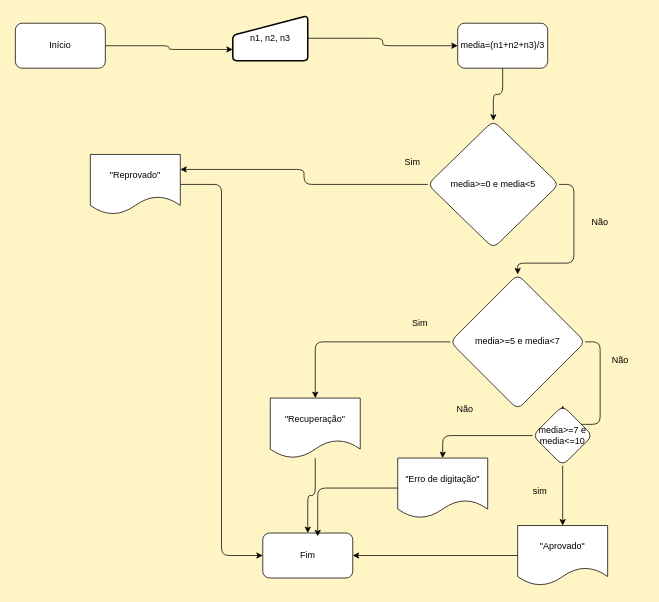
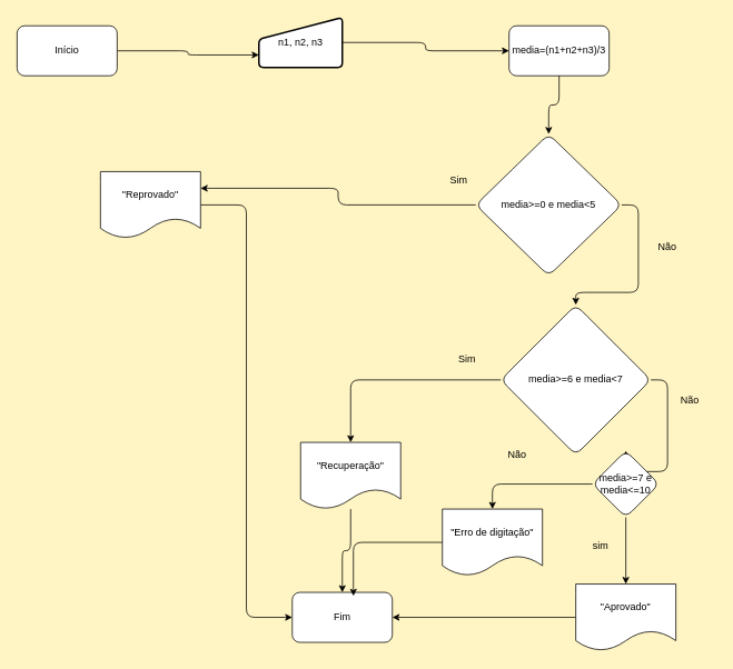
  <mxCell id="0" />
  <mxCell id="1" parent="0" />
  <mxCell id="2" style="edgeStyle=orthogonalEdgeStyle;rounded=1;orthogonalLoop=1;jettySize=auto;html=1;exitX=1;exitY=0.5;exitDx=0;exitDy=0;entryX=0;entryY=0.75;entryDx=0;entryDy=0;labelBackgroundColor=none;fontColor=default;" edge="1" parent="1" source="3" target="5"><mxGeometry relative="1" as="geometry" /></mxCell>
  <mxCell id="3" value="Início" style="rounded=1;whiteSpace=wrap;html=1;labelBackgroundColor=none;" vertex="1" parent="1"><mxGeometry x="20" y="30" width="120" height="60" as="geometry" /></mxCell>
  <mxCell id="4" style="edgeStyle=orthogonalEdgeStyle;rounded=1;orthogonalLoop=1;jettySize=auto;html=1;exitX=1;exitY=0.5;exitDx=0;exitDy=0;entryX=0;entryY=0.5;entryDx=0;entryDy=0;labelBackgroundColor=none;fontColor=default;" edge="1" parent="1" source="5" target="6"><mxGeometry relative="1" as="geometry" /></mxCell>
  <mxCell id="5" value="n1, n2, n3" style="html=1;strokeWidth=2;shape=manualInput;whiteSpace=wrap;rounded=1;size=26;arcSize=11;labelBackgroundColor=none;" vertex="1" parent="1"><mxGeometry x="310" y="20" width="100" height="60" as="geometry" /></mxCell>
  <mxCell id="6" value="media=(n1+n2+n3)/3" style="rounded=1;whiteSpace=wrap;html=1;fontSize=12;labelBackgroundColor=none;" vertex="1" parent="1"><mxGeometry x="610" y="30" width="120" height="60" as="geometry" /></mxCell>
  <mxCell id="7" style="edgeStyle=orthogonalEdgeStyle;rounded=1;orthogonalLoop=1;jettySize=auto;html=1;entryX=0.5;entryY=0;entryDx=0;entryDy=0;labelBackgroundColor=none;fontColor=default;" edge="1" parent="1" source="6" target="10"><mxGeometry relative="1" as="geometry"><mxPoint x="367.6" y="239.58" as="targetPoint" /></mxGeometry></mxCell>
  <mxCell id="8" style="edgeStyle=orthogonalEdgeStyle;rounded=1;orthogonalLoop=1;jettySize=auto;html=1;exitX=1;exitY=0.5;exitDx=0;exitDy=0;entryX=0.5;entryY=0;entryDx=0;entryDy=0;labelBackgroundColor=none;fontColor=default;" edge="1" parent="1" source="10" target="16"><mxGeometry relative="1" as="geometry"><mxPoint x="530" y="410" as="targetPoint" /></mxGeometry></mxCell>
  <mxCell id="9" style="edgeStyle=orthogonalEdgeStyle;rounded=1;orthogonalLoop=1;jettySize=auto;html=1;exitX=0;exitY=0.5;exitDx=0;exitDy=0;entryX=1;entryY=0.25;entryDx=0;entryDy=0;labelBackgroundColor=none;fontColor=default;" edge="1" parent="1" source="10" target="12"><mxGeometry relative="1" as="geometry" /></mxCell>
  <mxCell id="10" value="media&amp;gt;=0 e media&amp;lt;5" style="rhombus;whiteSpace=wrap;html=1;labelBackgroundColor=none;rounded=1;" vertex="1" parent="1"><mxGeometry x="570" y="160" width="175" height="170" as="geometry" /></mxCell>
  <mxCell id="11" style="edgeStyle=orthogonalEdgeStyle;rounded=1;orthogonalLoop=1;jettySize=auto;html=1;entryX=0;entryY=0.5;entryDx=0;entryDy=0;labelBackgroundColor=none;fontColor=default;" edge="1" parent="1" source="12" target="23"><mxGeometry relative="1" as="geometry" /></mxCell>
  <mxCell id="12" value="&quot;Reprovado&quot;" style="shape=document;whiteSpace=wrap;html=1;boundedLbl=1;labelBackgroundColor=none;rounded=1;" vertex="1" parent="1"><mxGeometry x="120" y="205" width="120" height="80" as="geometry" /></mxCell>
  <mxCell id="13" value="Sim" style="text;html=1;align=center;verticalAlign=middle;whiteSpace=wrap;rounded=1;labelBackgroundColor=none;" vertex="1" parent="1"><mxGeometry x="520" y="200" width="60" height="30" as="geometry" /></mxCell>
  <mxCell id="14" style="edgeStyle=orthogonalEdgeStyle;rounded=1;orthogonalLoop=1;jettySize=auto;html=1;exitX=0;exitY=0.5;exitDx=0;exitDy=0;entryX=0.5;entryY=0;entryDx=0;entryDy=0;labelBackgroundColor=none;fontColor=default;" edge="1" parent="1" source="16" target="19"><mxGeometry relative="1" as="geometry" /></mxCell>
  <mxCell id="15" style="edgeStyle=orthogonalEdgeStyle;rounded=1;orthogonalLoop=1;jettySize=auto;html=1;exitX=1;exitY=0.5;exitDx=0;exitDy=0;entryX=0.5;entryY=0;entryDx=0;entryDy=0;labelBackgroundColor=none;fontColor=default;" edge="1" parent="1" source="16" target="26"><mxGeometry relative="1" as="geometry" /></mxCell>
- <mxCell id="16" value="media&amp;gt;=5&lt;span style=&quot;background-color: initial;&quot;&gt;&amp;nbsp;e media&amp;lt;7&lt;/span&gt;" style="rhombus;whiteSpace=wrap;html=1;labelBackgroundColor=none;rounded=1;" vertex="1" parent="1"><mxGeometry x="600" y="365" width="180" height="180" as="geometry" /></mxCell>
+ <mxCell id="16" value="media&amp;gt;=6&lt;span style=&quot;background-color: initial;&quot;&gt;&amp;nbsp;e media&amp;lt;7&lt;/span&gt;" style="rhombus;whiteSpace=wrap;html=1;labelBackgroundColor=none;rounded=1;" vertex="1" parent="1"><mxGeometry x="600" y="365" width="180" height="180" as="geometry" /></mxCell>
  <mxCell id="17" value="Não" style="text;html=1;align=center;verticalAlign=middle;whiteSpace=wrap;rounded=1;labelBackgroundColor=none;" vertex="1" parent="1"><mxGeometry x="770" y="280" width="60" height="30" as="geometry" /></mxCell>
  <mxCell id="18" style="edgeStyle=orthogonalEdgeStyle;rounded=1;orthogonalLoop=1;jettySize=auto;html=1;entryX=0.5;entryY=0;entryDx=0;entryDy=0;labelBackgroundColor=none;fontColor=default;" edge="1" parent="1" source="19" target="23"><mxGeometry relative="1" as="geometry" /></mxCell>
  <mxCell id="19" value="&quot;Recuperação&quot;" style="shape=document;whiteSpace=wrap;html=1;boundedLbl=1;labelBackgroundColor=none;rounded=1;" vertex="1" parent="1"><mxGeometry x="360" y="530" width="120" height="80" as="geometry" /></mxCell>
  <mxCell id="20" value="Sim" style="text;html=1;align=center;verticalAlign=middle;whiteSpace=wrap;rounded=1;labelBackgroundColor=none;" vertex="1" parent="1"><mxGeometry x="530" y="415" width="60" height="30" as="geometry" /></mxCell>
  <mxCell id="21" style="edgeStyle=orthogonalEdgeStyle;rounded=1;orthogonalLoop=1;jettySize=auto;html=1;entryX=1;entryY=0.5;entryDx=0;entryDy=0;labelBackgroundColor=none;fontColor=default;" edge="1" parent="1" source="22" target="23"><mxGeometry relative="1" as="geometry" /></mxCell>
  <mxCell id="22" value="&quot;Aprovado&quot;" style="shape=document;whiteSpace=wrap;html=1;boundedLbl=1;labelBackgroundColor=none;rounded=1;" vertex="1" parent="1"><mxGeometry x="690" y="700" width="120" height="80" as="geometry" /></mxCell>
  <mxCell id="23" value="Fim" style="rounded=1;whiteSpace=wrap;html=1;labelBackgroundColor=none;" vertex="1" parent="1"><mxGeometry x="350" y="710" width="120" height="60" as="geometry" /></mxCell>
  <mxCell id="24" style="edgeStyle=orthogonalEdgeStyle;rounded=1;orthogonalLoop=1;jettySize=auto;html=1;exitX=0.5;exitY=1;exitDx=0;exitDy=0;entryX=0.5;entryY=0;entryDx=0;entryDy=0;labelBackgroundColor=none;fontColor=default;" edge="1" parent="1" source="26" target="22"><mxGeometry relative="1" as="geometry" /></mxCell>
  <mxCell id="25" style="edgeStyle=orthogonalEdgeStyle;rounded=1;orthogonalLoop=1;jettySize=auto;html=1;entryX=0.5;entryY=0;entryDx=0;entryDy=0;labelBackgroundColor=none;fontColor=default;" edge="1" parent="1" source="26" target="30"><mxGeometry relative="1" as="geometry" /></mxCell>
  <mxCell id="26" value="media&amp;gt;=7 e media&amp;lt;=10" style="rhombus;whiteSpace=wrap;html=1;labelBackgroundColor=none;rounded=1;" vertex="1" parent="1"><mxGeometry x="710" y="540" width="80" height="80" as="geometry" /></mxCell>
  <mxCell id="27" value="Não" style="text;html=1;align=center;verticalAlign=middle;whiteSpace=wrap;rounded=1;rotation=0;labelBackgroundColor=none;" vertex="1" parent="1"><mxGeometry x="797" y="465" width="60" height="30" as="geometry" /></mxCell>
  <mxCell id="28" style="edgeStyle=orthogonalEdgeStyle;rounded=1;orthogonalLoop=1;jettySize=auto;html=1;exitX=0.5;exitY=1;exitDx=0;exitDy=0;labelBackgroundColor=none;fontColor=default;" edge="1" parent="1" source="5" target="5"><mxGeometry relative="1" as="geometry" /></mxCell>
  <mxCell id="29" value="sim" style="text;html=1;align=center;verticalAlign=middle;whiteSpace=wrap;rounded=1;labelBackgroundColor=none;" vertex="1" parent="1"><mxGeometry x="690" y="640" width="60" height="30" as="geometry" /></mxCell>
  <mxCell id="30" value="&quot;Erro de digitação&quot;" style="shape=document;whiteSpace=wrap;html=1;boundedLbl=1;labelBackgroundColor=none;rounded=1;" vertex="1" parent="1"><mxGeometry x="530" y="610" width="120" height="80" as="geometry" /></mxCell>
  <mxCell id="31" value="Não" style="text;html=1;align=center;verticalAlign=middle;whiteSpace=wrap;rounded=1;labelBackgroundColor=none;" vertex="1" parent="1"><mxGeometry x="590" y="530" width="60" height="30" as="geometry" /></mxCell>
  <mxCell id="32" style="edgeStyle=orthogonalEdgeStyle;rounded=1;orthogonalLoop=1;jettySize=auto;html=1;entryX=0.611;entryY=0.072;entryDx=0;entryDy=0;entryPerimeter=0;labelBackgroundColor=none;fontColor=default;" edge="1" parent="1" source="30" target="23"><mxGeometry relative="1" as="geometry" /></mxCell>
